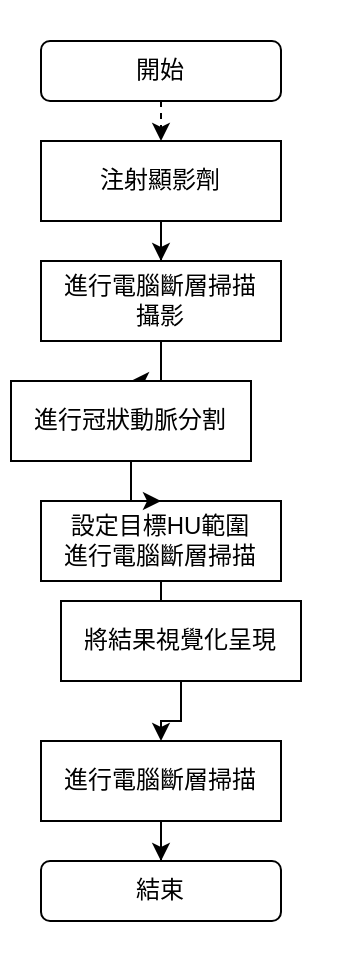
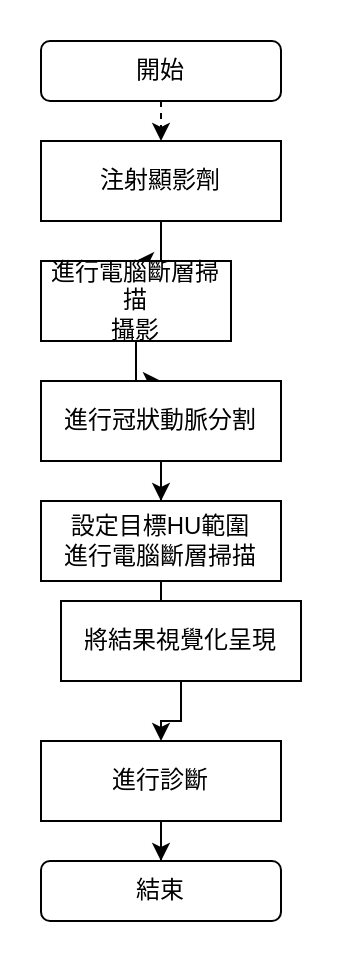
  <mxCell id="0" />
  <mxCell id="1" parent="0" />
  <mxCell id="2" style="edgeStyle=orthogonalEdgeStyle;rounded=0;orthogonalLoop=1;jettySize=auto;html=1;exitX=0.5;exitY=1;exitDx=0;exitDy=0;entryX=0.5;entryY=0;entryDx=0;entryDy=0;dashed=1;" parent="1" source="3" target="5" edge="1"><mxGeometry relative="1" as="geometry" /></mxCell>
  <mxCell id="3" value="開始" style="rounded=1;whiteSpace=wrap;html=1;" parent="1" vertex="1"><mxGeometry x="20" y="20" width="120" height="30" as="geometry" /></mxCell>
  <mxCell id="4" style="edgeStyle=orthogonalEdgeStyle;rounded=0;orthogonalLoop=1;jettySize=auto;html=1;entryX=0.5;entryY=0;entryDx=0;entryDy=0;fontFamily=Helvetica;" parent="1" source="5" target="7" edge="1"><mxGeometry relative="1" as="geometry" /></mxCell>
  <mxCell id="5" value="注射顯影劑" style="rounded=0;whiteSpace=wrap;html=1;" parent="1" vertex="1"><mxGeometry x="20" y="70" width="120" height="40" as="geometry" /></mxCell>
  <mxCell id="6" style="edgeStyle=orthogonalEdgeStyle;rounded=0;orthogonalLoop=1;jettySize=auto;html=1;entryX=0.5;entryY=0;entryDx=0;entryDy=0;fontFamily=Helvetica;" parent="1" source="7" target="11" edge="1"><mxGeometry relative="1" as="geometry" /></mxCell>
- <mxCell id="7" value="進行電腦斷層掃描&lt;br&gt;攝影" style="rounded=0;whiteSpace=wrap;html=1;" parent="1" vertex="1"><mxGeometry x="20" y="130" width="120" height="40" as="geometry" /></mxCell>
+ <mxCell id="7" value="進行電腦斷層掃描&lt;br&gt;攝影" style="rounded=0;whiteSpace=wrap;html=1;" parent="1" vertex="1"><mxGeometry x="20" y="130" width="95" height="40" as="geometry" /></mxCell>
  <mxCell id="8" style="edgeStyle=orthogonalEdgeStyle;rounded=0;orthogonalLoop=1;jettySize=auto;html=1;entryX=0.5;entryY=0;entryDx=0;entryDy=0;fontFamily=Helvetica;" parent="1" source="9" target="16" edge="1"><mxGeometry relative="1" as="geometry" /></mxCell>
  <mxCell id="9" value="設定目標HU範圍&lt;br&gt;進行電腦斷層掃描" style="rounded=0;whiteSpace=wrap;html=1;" parent="1" vertex="1"><mxGeometry x="20" y="250" width="120" height="40" as="geometry" /></mxCell>
  <mxCell id="10" style="edgeStyle=orthogonalEdgeStyle;rounded=0;orthogonalLoop=1;jettySize=auto;html=1;entryX=0.5;entryY=0;entryDx=0;entryDy=0;fontFamily=Helvetica;" parent="1" source="11" target="9" edge="1"><mxGeometry relative="1" as="geometry" /></mxCell>
- <mxCell id="11" value="進行冠狀動脈分割" style="rounded=0;whiteSpace=wrap;html=1;" parent="1" vertex="1"><mxGeometry x="5" y="190" width="120" height="40" as="geometry" /></mxCell>
+ <mxCell id="11" value="進行冠狀動脈分割" style="rounded=0;whiteSpace=wrap;html=1;" parent="1" vertex="1"><mxGeometry x="20" y="190" width="120" height="40" as="geometry" /></mxCell>
  <mxCell id="12" style="edgeStyle=orthogonalEdgeStyle;rounded=0;orthogonalLoop=1;jettySize=auto;html=1;entryX=0.5;entryY=0;entryDx=0;entryDy=0;fontFamily=Helvetica;" parent="1" source="13" target="14" edge="1"><mxGeometry relative="1" as="geometry" /></mxCell>
- <mxCell id="13" value="進行電腦斷層掃描" style="rounded=0;whiteSpace=wrap;html=1;" parent="1" vertex="1"><mxGeometry x="20" y="370" width="120" height="40" as="geometry" /></mxCell>
+ <mxCell id="13" value="進行診斷" style="rounded=0;whiteSpace=wrap;html=1;" parent="1" vertex="1"><mxGeometry x="20" y="370" width="120" height="40" as="geometry" /></mxCell>
  <mxCell id="14" value="結束" style="rounded=1;whiteSpace=wrap;html=1;" parent="1" vertex="1"><mxGeometry x="20" y="430" width="120" height="30" as="geometry" /></mxCell>
  <mxCell id="15" style="edgeStyle=orthogonalEdgeStyle;rounded=0;orthogonalLoop=1;jettySize=auto;html=1;entryX=0.5;entryY=0;entryDx=0;entryDy=0;fontFamily=Helvetica;" parent="1" source="16" target="13" edge="1"><mxGeometry relative="1" as="geometry" /></mxCell>
  <mxCell id="16" value="將結果視覺化呈現" style="rounded=0;whiteSpace=wrap;html=1;" parent="1" vertex="1"><mxGeometry x="30" y="300" width="120" height="40" as="geometry" /></mxCell>
